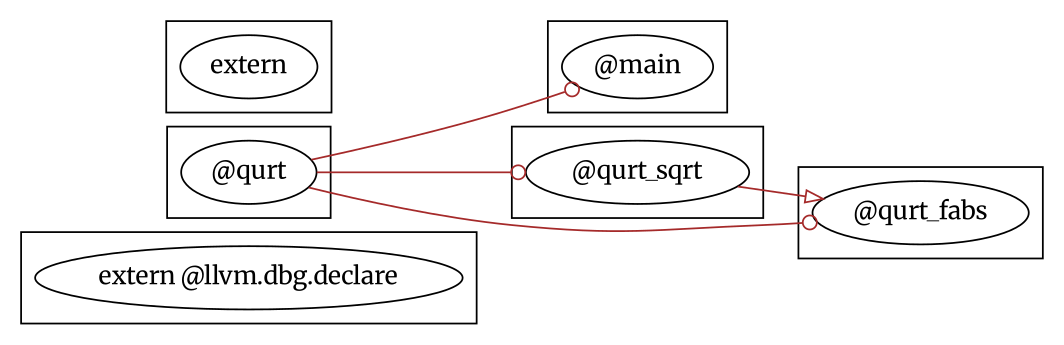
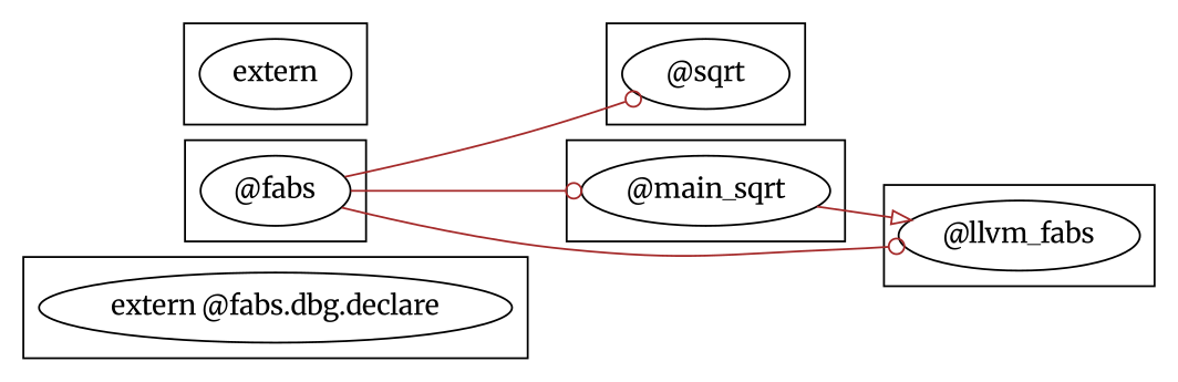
  digraph {
    fontname=Merriweather
    rankdir=LR
    node [fontname=Merriweather]
    edge [arrowhead=odot color=brown fontname=Merriweather]
-   n1 [label="extern @llvm.dbg.declare"]
-   n2 [label="@main"]
-   n3 [label="@qurt"]
-   n4 [label="@qurt_sqrt"]
-   n5 [label="@qurt_fabs"]
+   n1 [label="extern @fabs.dbg.declare"]
+   n2 [label="@sqrt"]
+   n3 [label="@fabs"]
+   n4 [label="@main_sqrt"]
+   n5 [label="@llvm_fabs"]
    n6 [label=extern]
    subgraph cluster_1 {
      n1
    }
    subgraph cluster_2 {
      n2
    }
    subgraph cluster_3 {
      n3
    }
    subgraph cluster_4 {
      n4
    }
    subgraph cluster_5 {
      n5
    }
    subgraph cluster_6 {
      n6
    }
    n3 -> n2
    n3 -> n4
    n3 -> n5
    n4 -> n5 [arrowhead=onormal]
  }
